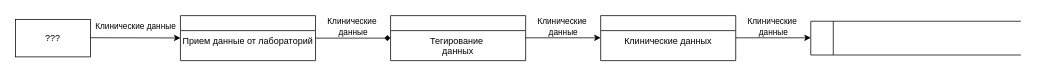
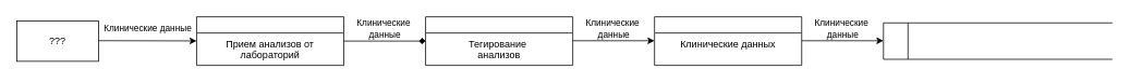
  <mxCell id="0" />
  <mxCell id="1" parent="0" />
  <mxCell id="2" value="" style="html=1;dashed=0;whiteSpace=wrap;shape=mxgraph.dfd.dataStoreID;align=left;spacingLeft=3;points=[[0,0],[0.5,0],[1,0],[0,0.5],[1,0.5],[0,1],[0.5,1],[1,1]];" vertex="1" parent="1"><mxGeometry x="1080" y="27.5" width="280" height="45" as="geometry" /></mxCell>
  <mxCell id="3" value="???" style="html=1;dashed=0;whiteSpace=wrap;rounded=0;" vertex="1" parent="1"><mxGeometry x="20" y="25" width="100" height="50" as="geometry" /></mxCell>
  <mxCell id="4" value="" style="swimlane;fontStyle=0;childLayout=stackLayout;horizontal=1;startSize=20;fillColor=#ffffff;horizontalStack=0;resizeParent=1;resizeParentMax=0;resizeLast=0;collapsible=0;marginBottom=0;swimlaneFillColor=#ffffff;rounded=0;" vertex="1" parent="1"><mxGeometry x="240" y="20" width="180" height="60" as="geometry" /></mxCell>
- <mxCell id="5" value="Прием данные от лабораторий" style="text;whiteSpace=wrap;align=center;" vertex="1" parent="4"><mxGeometry y="20" width="180" height="40" as="geometry" /></mxCell>
+ <mxCell id="5" value="Прием анализов от лабораторий" style="text;whiteSpace=wrap;align=center;" vertex="1" parent="4"><mxGeometry y="20" width="180" height="40" as="geometry" /></mxCell>
  <mxCell id="6" value="Клинические данные" style="endArrow=classic;html=1;rounded=0;exitX=1;exitY=0.5;exitDx=0;exitDy=0;" edge="1" parent="1" target="4"><mxGeometry y="15" width="50" height="50" relative="1" as="geometry"><mxPoint x="120" y="49.5" as="sourcePoint" /><mxPoint x="240" y="49.5" as="targetPoint" /><mxPoint as="offset" /></mxGeometry></mxCell>
  <mxCell id="7" value="Клинические&amp;nbsp;&lt;div&gt;данные&lt;/div&gt;" style="endArrow=diamond;html=1;rounded=0;exitX=1;exitY=0.25;exitDx=0;exitDy=0;entryX=0;entryY=0.25;entryDx=0;entryDy=0;" edge="1" parent="1" source="5" target="9"><mxGeometry y="15" width="50" height="50" relative="1" as="geometry"><mxPoint x="480" y="42.5" as="sourcePoint" /><mxPoint x="600" y="42.5" as="targetPoint" /><mxPoint as="offset" /></mxGeometry></mxCell>
  <mxCell id="8" value="" style="swimlane;fontStyle=0;childLayout=stackLayout;horizontal=1;startSize=20;fillColor=#ffffff;horizontalStack=0;resizeParent=1;resizeParentMax=0;resizeLast=0;collapsible=0;marginBottom=0;swimlaneFillColor=#ffffff;rounded=0;" vertex="1" parent="1"><mxGeometry x="520" y="20" width="180" height="60" as="geometry" /></mxCell>
- <mxCell id="9" value="Тегирование &#10;данных" style="text;whiteSpace=wrap;align=center;" vertex="1" parent="8"><mxGeometry y="20" width="180" height="40" as="geometry" /></mxCell>
+ <mxCell id="9" value="Тегирование &#10;анализов" style="text;whiteSpace=wrap;align=center;" vertex="1" parent="8"><mxGeometry y="20" width="180" height="40" as="geometry" /></mxCell>
  <mxCell id="10" value="" style="swimlane;fontStyle=0;childLayout=stackLayout;horizontal=1;startSize=20;fillColor=#ffffff;horizontalStack=0;resizeParent=1;resizeParentMax=0;resizeLast=0;collapsible=0;marginBottom=0;swimlaneFillColor=#ffffff;rounded=0;" vertex="1" parent="1"><mxGeometry x="800" y="20" width="180" height="60" as="geometry" /></mxCell>
  <mxCell id="11" value="Клинические данных" style="text;whiteSpace=wrap;align=center;" vertex="1" parent="10"><mxGeometry y="20" width="180" height="40" as="geometry" /></mxCell>
  <mxCell id="12" value="Клинические&amp;nbsp;&lt;div&gt;данные&lt;/div&gt;" style="endArrow=classic;html=1;rounded=0;exitX=1;exitY=0.25;exitDx=0;exitDy=0;entryX=0;entryY=0.25;entryDx=0;entryDy=0;" edge="1" parent="1"><mxGeometry y="15" width="50" height="50" relative="1" as="geometry"><mxPoint x="700" y="49.58" as="sourcePoint" /><mxPoint x="800" y="49.58" as="targetPoint" /><mxPoint as="offset" /></mxGeometry></mxCell>
  <mxCell id="13" value="Клинические&amp;nbsp;&lt;div&gt;данные&lt;/div&gt;" style="endArrow=classic;html=1;rounded=0;exitX=1;exitY=0.25;exitDx=0;exitDy=0;entryX=0;entryY=0.25;entryDx=0;entryDy=0;" edge="1" parent="1"><mxGeometry y="15" width="50" height="50" relative="1" as="geometry"><mxPoint x="980" y="49.58" as="sourcePoint" /><mxPoint x="1080" y="49.58" as="targetPoint" /><mxPoint as="offset" /></mxGeometry></mxCell>
